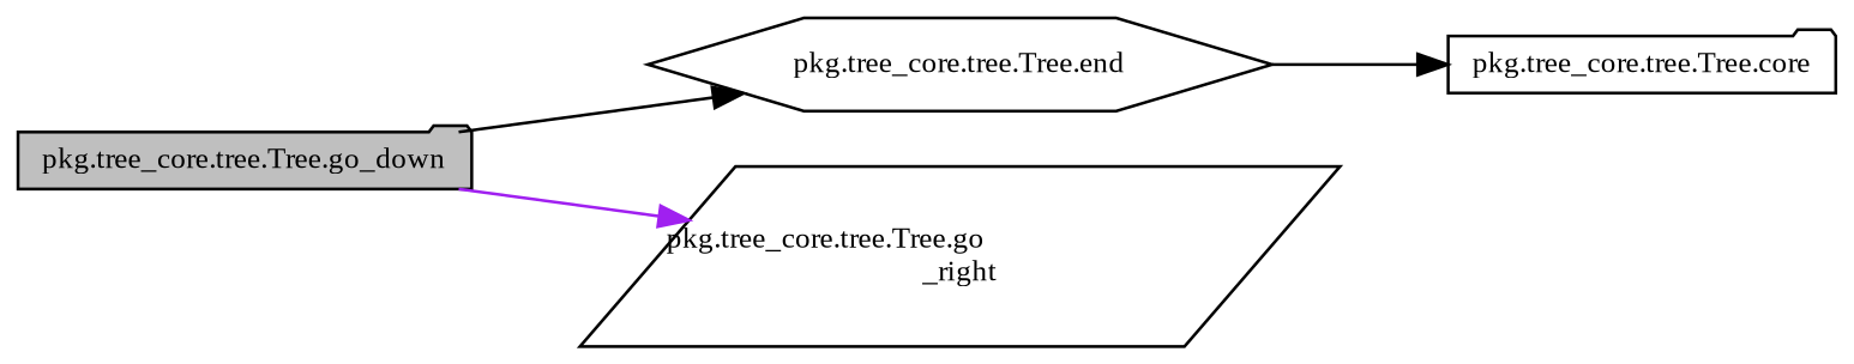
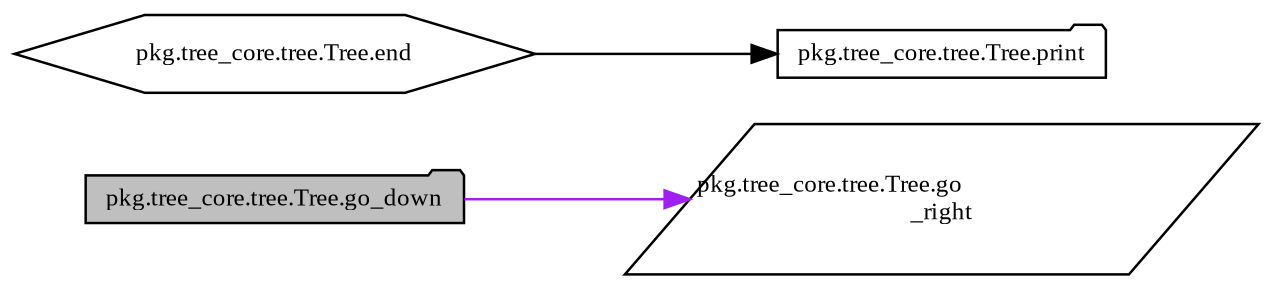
  digraph {
    fontname="Liberation Serif"
    rankdir=LR
    node [color=black fillcolor=white fontname="Liberation Serif" fontsize=10 shape=folder style=filled]
    edge [color=black fontname="Liberation Serif" fontsize=10 labelfontname=Helvetica labelfontsize=10 style=solid]
    n1 [fillcolor=grey75 fontcolor=black height=0.2 label="pkg.tree_core.tree.Tree.go_down" width=0.4]
    n2 [height=0.2 label="pkg.tree_core.tree.Tree.end" shape=hexagon width=0.4]
    n3 [height=0.2 label="pkg.tree_core.tree.Tree.go\l_right" shape=parallelogram width=0.4]
-   n4 [height=0.2 label="pkg.tree_core.tree.Tree.core" width=0.4]
-   n1 -> n2
+   n4 [height=0.2 label="pkg.tree_core.tree.Tree.print" width=0.4]
    n1 -> n3 [color=purple]
    n2 -> n4
  }
